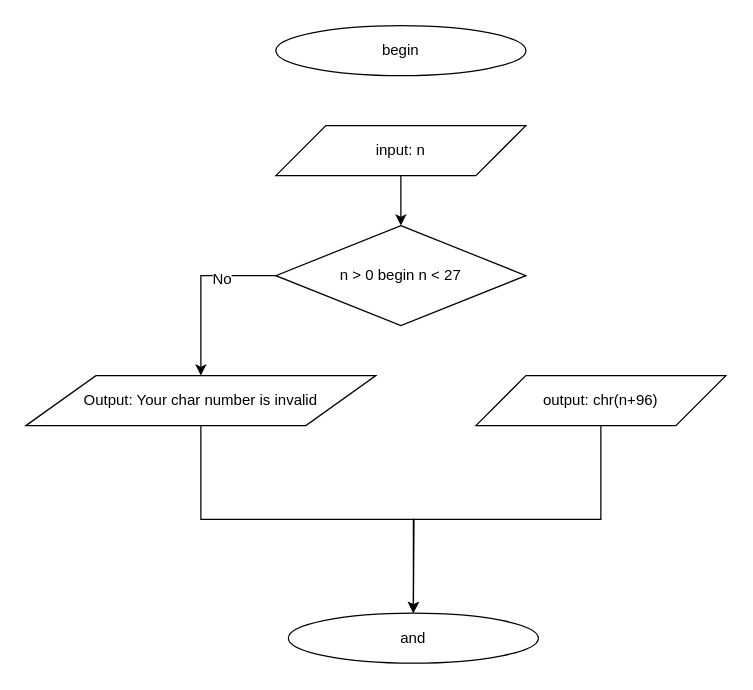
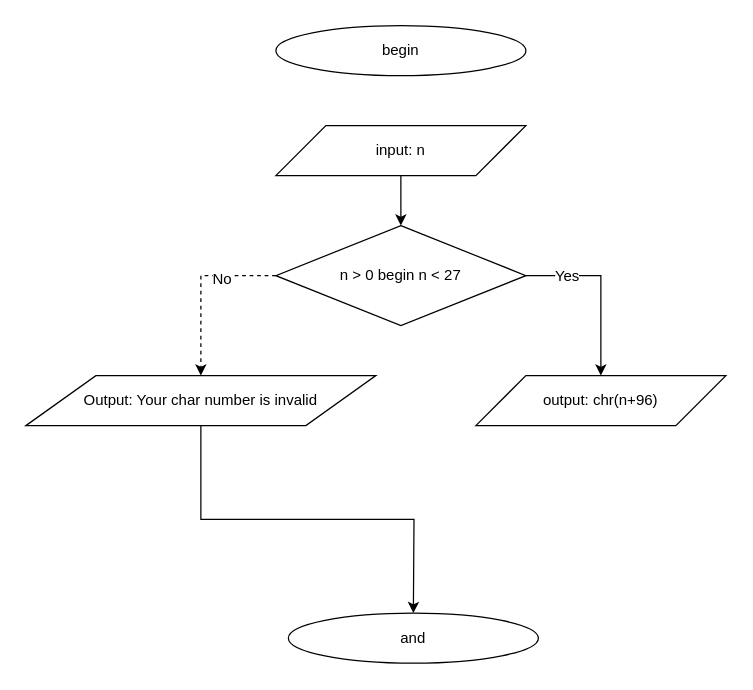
  <mxCell id="0" />
  <mxCell id="1" parent="0" />
  <mxCell id="2" value="begin" style="ellipse;whiteSpace=wrap;html=1;" parent="1" vertex="1"><mxGeometry x="220" y="20" width="200" height="40" as="geometry" /></mxCell>
  <mxCell id="3" style="edgeStyle=orthogonalEdgeStyle;rounded=0;orthogonalLoop=1;jettySize=auto;html=1;" parent="1" source="4" edge="1"><mxGeometry relative="1" as="geometry"><mxPoint x="320" y="180" as="targetPoint" /></mxGeometry></mxCell>
  <mxCell id="4" value="input: n" style="shape=parallelogram;perimeter=parallelogramPerimeter;whiteSpace=wrap;html=1;" parent="1" vertex="1"><mxGeometry x="220" y="100" width="200" height="40" as="geometry" /></mxCell>
  <mxCell id="5" value="and" style="ellipse;whiteSpace=wrap;html=1;" parent="1" vertex="1"><mxGeometry x="230" y="490" width="200" height="40" as="geometry" /></mxCell>
- <mxCell id="6" style="edgeStyle=orthogonalEdgeStyle;rounded=0;orthogonalLoop=1;jettySize=auto;html=1;entryX=0.5;entryY=0;entryDx=0;entryDy=0;" parent="1" source="7" target="5" edge="1"><mxGeometry relative="1" as="geometry" /></mxCell>
  <mxCell id="7" value="output: chr(n+96)" style="shape=parallelogram;perimeter=parallelogramPerimeter;whiteSpace=wrap;html=1;" parent="1" vertex="1"><mxGeometry x="380" y="300" width="200" height="40" as="geometry" /></mxCell>
- <mxCell id="10" style="edgeStyle=orthogonalEdgeStyle;rounded=0;orthogonalLoop=1;jettySize=auto;html=1;exitX=0;exitY=0.5;exitDx=0;exitDy=0;" parent="1" source="12" target="14" edge="1"><mxGeometry relative="1" as="geometry" /></mxCell>
+ <mxCell id="8" style="edgeStyle=orthogonalEdgeStyle;rounded=0;orthogonalLoop=1;jettySize=auto;html=1;entryX=0.5;entryY=0;entryDx=0;entryDy=0;exitX=1;exitY=0.5;exitDx=0;exitDy=0;" parent="1" source="12" target="7" edge="1"><mxGeometry relative="1" as="geometry" /></mxCell>
+ <mxCell id="9" value="Yes" style="text;html=1;align=center;verticalAlign=middle;resizable=0;points=[];;labelBackgroundColor=#ffffff;" parent="8" vertex="1" connectable="0"><mxGeometry x="-0.543" relative="1" as="geometry"><mxPoint as="offset" /></mxGeometry></mxCell>
+ <mxCell id="10" style="edgeStyle=orthogonalEdgeStyle;rounded=0;orthogonalLoop=1;jettySize=auto;html=1;exitX=0;exitY=0.5;exitDx=0;exitDy=0;dashed=1;" parent="1" source="12" target="14" edge="1"><mxGeometry relative="1" as="geometry" /></mxCell>
  <mxCell id="11" value="No" style="text;html=1;align=center;verticalAlign=middle;resizable=0;points=[];;labelBackgroundColor=#ffffff;" parent="10" vertex="1" connectable="0"><mxGeometry x="-0.368" y="2" relative="1" as="geometry"><mxPoint as="offset" /></mxGeometry></mxCell>
  <mxCell id="12" value="n &amp;gt; 0 begin n &amp;lt; 27" style="rhombus;whiteSpace=wrap;html=1;" parent="1" vertex="1"><mxGeometry x="220" y="180" width="200" height="80" as="geometry" /></mxCell>
  <mxCell id="13" style="edgeStyle=orthogonalEdgeStyle;rounded=0;orthogonalLoop=1;jettySize=auto;html=1;exitX=0.5;exitY=1;exitDx=0;exitDy=0;" parent="1" source="14" edge="1"><mxGeometry relative="1" as="geometry"><mxPoint x="330" y="490" as="targetPoint" /></mxGeometry></mxCell>
  <mxCell id="14" value="Output: Your char number is invalid" style="shape=parallelogram;perimeter=parallelogramPerimeter;whiteSpace=wrap;html=1;" parent="1" vertex="1"><mxGeometry x="20" y="300" width="280" height="40" as="geometry" /></mxCell>
